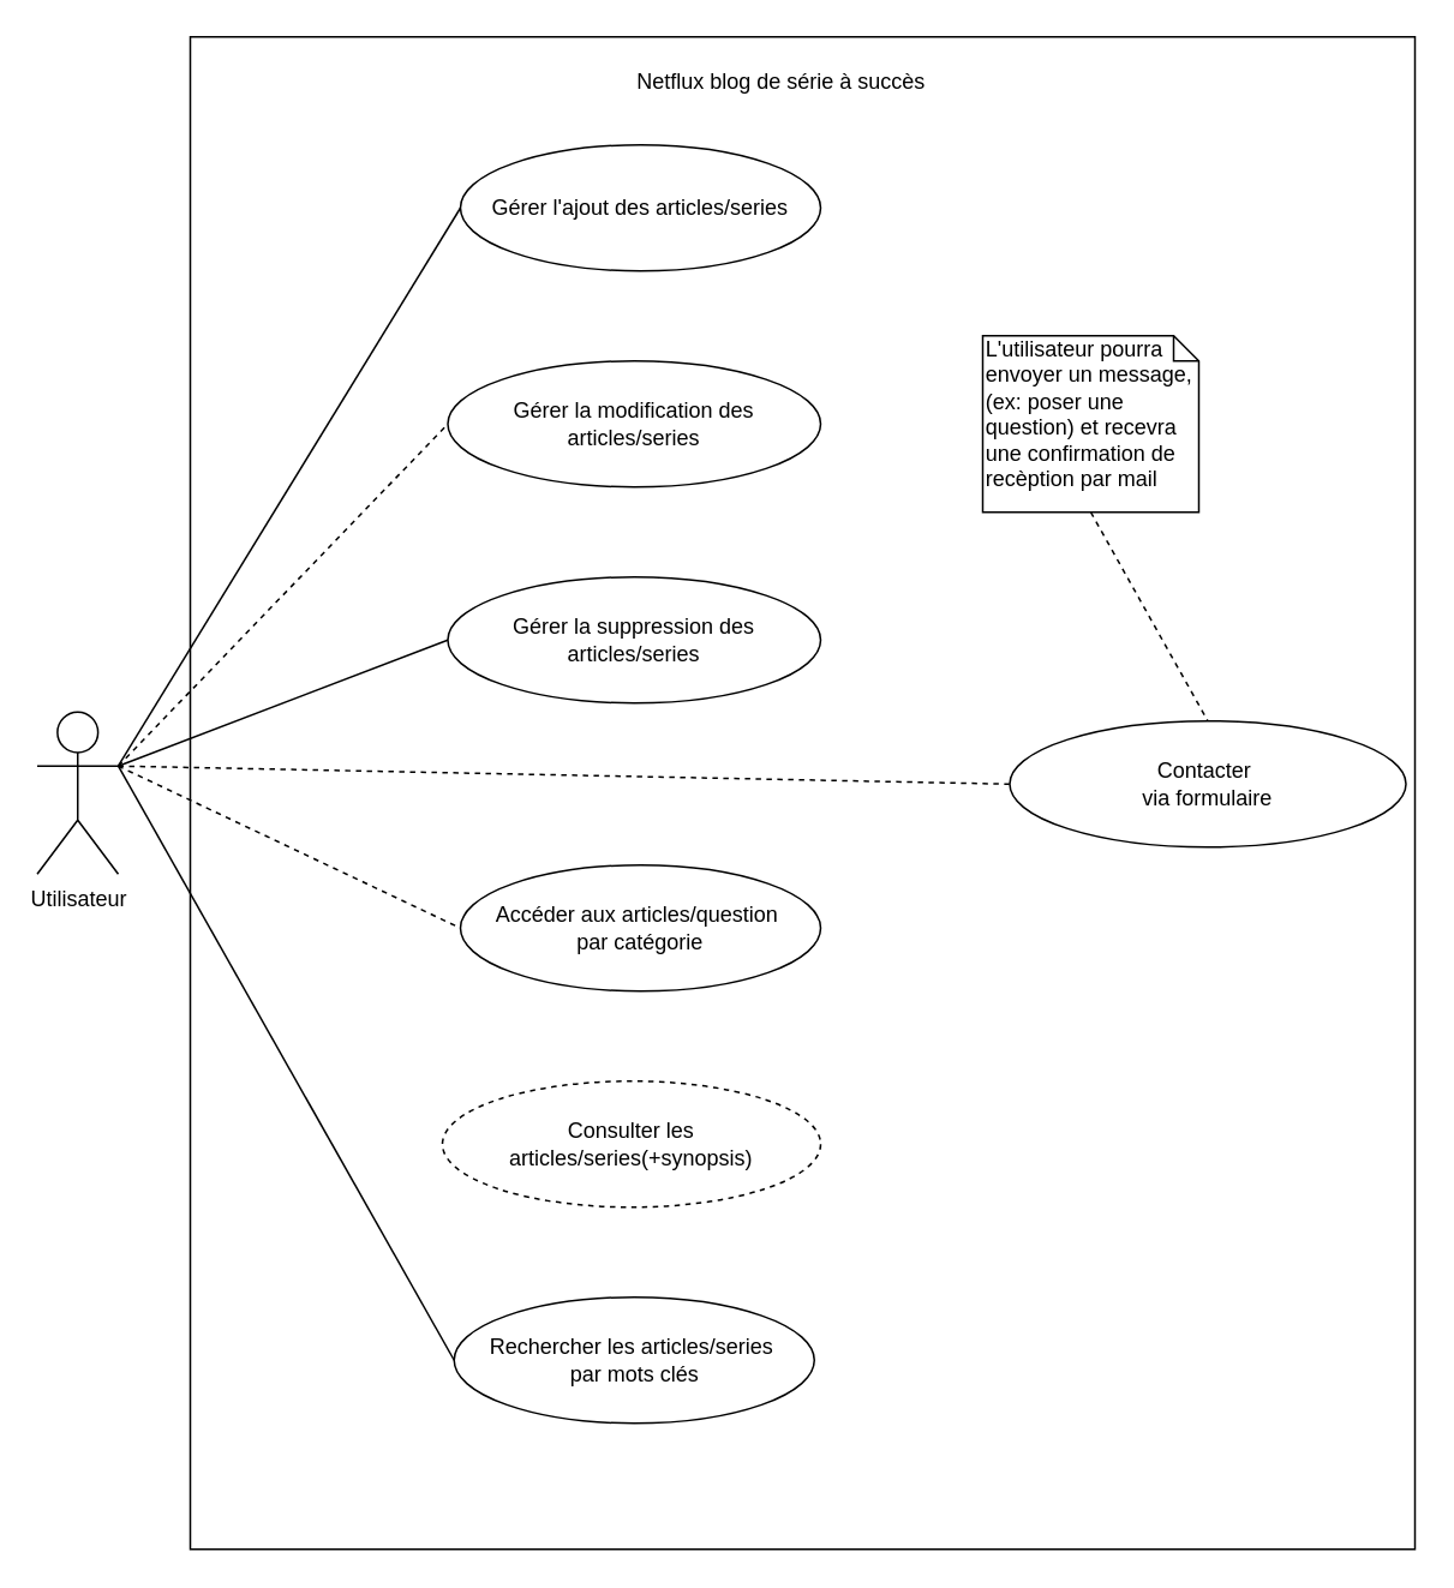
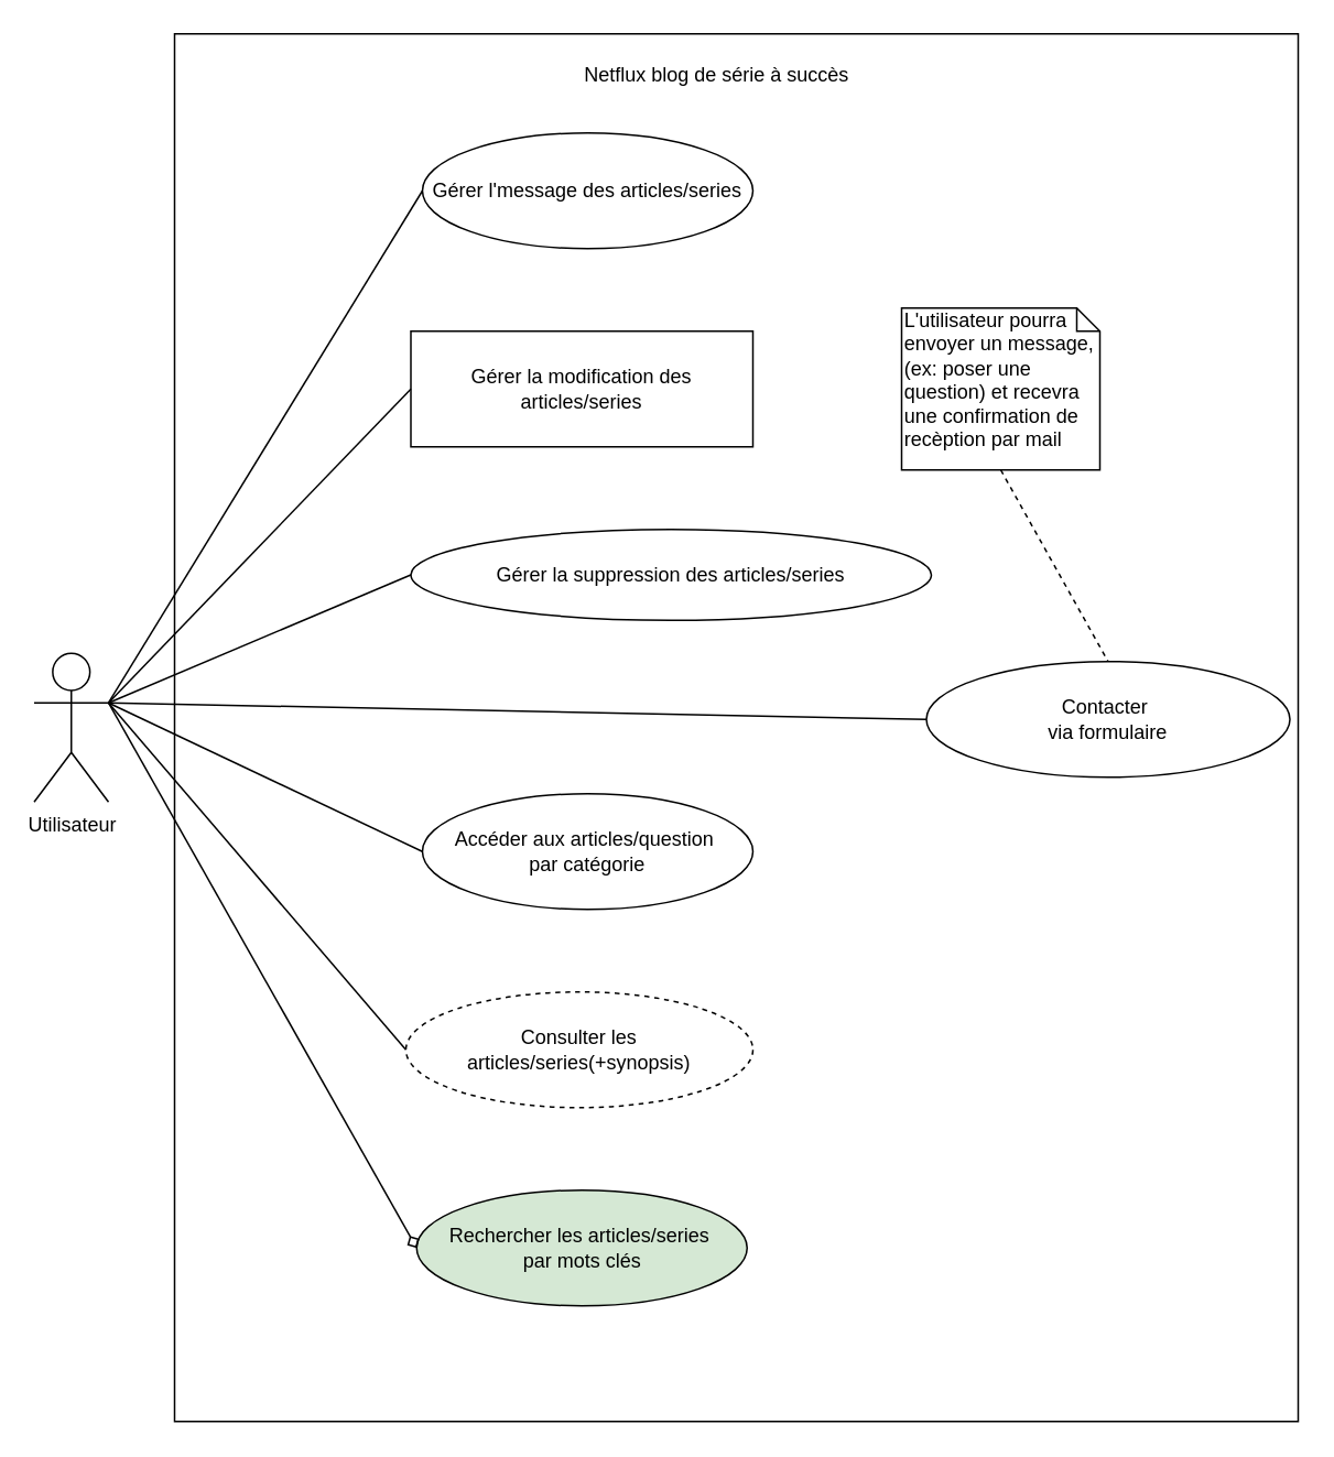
  <mxCell id="0" />
  <mxCell id="1" parent="0" />
  <mxCell id="2" value="Utilisateur" style="shape=umlActor;verticalLabelPosition=bottom;labelBackgroundColor=#ffffff;verticalAlign=top;html=1;outlineConnect=0;" parent="1" vertex="1"><mxGeometry x="20" y="395" width="45" height="90" as="geometry" /></mxCell>
  <mxCell id="3" value="" style="rounded=0;whiteSpace=wrap;html=1;" parent="1" vertex="1"><mxGeometry x="105" y="20" width="680" height="840" as="geometry" /></mxCell>
- <mxCell id="4" value="Gérer l'ajout des articles/series" style="ellipse;whiteSpace=wrap;html=1;" parent="1" vertex="1"><mxGeometry x="255" y="80" width="200" height="70" as="geometry" /></mxCell>
- <mxCell id="5" value="Rechercher les articles/series&amp;nbsp;&lt;br&gt;par mots clés" style="ellipse;whiteSpace=wrap;html=1;" parent="1" vertex="1"><mxGeometry x="251.5" y="720" width="200" height="70" as="geometry" /></mxCell>
+ <mxCell id="4" value="Gérer l'message des articles/series" style="ellipse;whiteSpace=wrap;html=1;" parent="1" vertex="1"><mxGeometry x="255" y="80" width="200" height="70" as="geometry" /></mxCell>
+ <mxCell id="5" value="Rechercher les articles/series&amp;nbsp;&lt;br&gt;par mots clés" style="ellipse;whiteSpace=wrap;html=1;fillColor=#d5e8d4;" parent="1" vertex="1"><mxGeometry x="251.5" y="720" width="200" height="70" as="geometry" /></mxCell>
  <mxCell id="6" value="Accéder aux articles/question&amp;nbsp;&lt;br&gt;par catégorie&lt;br&gt;" style="ellipse;whiteSpace=wrap;html=1;" parent="1" vertex="1"><mxGeometry x="255" y="480" width="200" height="70" as="geometry" /></mxCell>
  <mxCell id="7" value="&lt;br&gt;Consulter les articles/series(+synopsis)&lt;br&gt;&lt;br&gt;" style="ellipse;whiteSpace=wrap;html=1;dashed=1;" parent="1" vertex="1"><mxGeometry x="245" y="600" width="210" height="70" as="geometry" /></mxCell>
- <mxCell id="8" value="Gérer la modification des articles/series" style="ellipse;whiteSpace=wrap;html=1;" parent="1" vertex="1"><mxGeometry x="248" y="200" width="207" height="70" as="geometry" /></mxCell>
- <mxCell id="9" value="Gérer la suppression des articles/series" style="ellipse;whiteSpace=wrap;html=1;" parent="1" vertex="1"><mxGeometry x="248" y="320" width="207" height="70" as="geometry" /></mxCell>
+ <mxCell id="8" value="Gérer la modification des articles/series" style="whiteSpace=wrap;html=1;rounded=0;" parent="1" vertex="1"><mxGeometry x="248" y="200" width="207" height="70" as="geometry" /></mxCell>
+ <mxCell id="9" value="Gérer la suppression des articles/series" style="ellipse;whiteSpace=wrap;html=1;" parent="1" vertex="1"><mxGeometry x="248" y="320" width="315" height="55" as="geometry" /></mxCell>
  <mxCell id="10" style="rounded=0;orthogonalLoop=1;jettySize=auto;html=1;exitX=1;exitY=0.333;exitDx=0;exitDy=0;exitPerimeter=0;endArrow=none;endFill=0;entryX=0;entryY=0.5;entryDx=0;entryDy=0;" parent="1" source="2" target="4" edge="1"><mxGeometry relative="1" as="geometry" /></mxCell>
- <mxCell id="11" style="edgeStyle=none;rounded=0;orthogonalLoop=1;jettySize=auto;html=1;exitX=1;exitY=0.333;exitDx=0;exitDy=0;exitPerimeter=0;entryX=0;entryY=0.5;entryDx=0;entryDy=0;endArrow=none;endFill=0;dashed=1;" parent="1" source="2" target="8" edge="1"><mxGeometry relative="1" as="geometry" /></mxCell>
+ <mxCell id="11" style="edgeStyle=none;rounded=0;orthogonalLoop=1;jettySize=auto;html=1;exitX=1;exitY=0.333;exitDx=0;exitDy=0;exitPerimeter=0;entryX=0;entryY=0.5;entryDx=0;entryDy=0;endArrow=none;endFill=0;" parent="1" source="2" target="8" edge="1"><mxGeometry relative="1" as="geometry" /></mxCell>
  <mxCell id="12" style="edgeStyle=none;rounded=0;orthogonalLoop=1;jettySize=auto;html=1;exitX=1;exitY=0.333;exitDx=0;exitDy=0;exitPerimeter=0;entryX=0;entryY=0.5;entryDx=0;entryDy=0;endArrow=none;endFill=0;" parent="1" source="2" target="9" edge="1"><mxGeometry relative="1" as="geometry" /></mxCell>
- <mxCell id="13" style="edgeStyle=none;rounded=0;orthogonalLoop=1;jettySize=auto;html=1;exitX=1;exitY=0.333;exitDx=0;exitDy=0;exitPerimeter=0;entryX=0;entryY=0.5;entryDx=0;entryDy=0;endArrow=none;endFill=0;dashed=1;" parent="1" source="2" target="6" edge="1"><mxGeometry relative="1" as="geometry" /></mxCell>
- <mxCell id="15" style="edgeStyle=none;rounded=0;orthogonalLoop=1;jettySize=auto;html=1;exitX=1;exitY=0.333;exitDx=0;exitDy=0;exitPerimeter=0;entryX=0;entryY=0.5;entryDx=0;entryDy=0;endArrow=none;endFill=0;" parent="1" source="2" target="5" edge="1"><mxGeometry relative="1" as="geometry" /></mxCell>
+ <mxCell id="13" style="edgeStyle=none;rounded=0;orthogonalLoop=1;jettySize=auto;html=1;exitX=1;exitY=0.333;exitDx=0;exitDy=0;exitPerimeter=0;entryX=0;entryY=0.5;entryDx=0;entryDy=0;endArrow=none;endFill=0;" parent="1" source="2" target="6" edge="1"><mxGeometry relative="1" as="geometry" /></mxCell>
+ <mxCell id="14" style="edgeStyle=none;rounded=0;orthogonalLoop=1;jettySize=auto;html=1;exitX=1;exitY=0.333;exitDx=0;exitDy=0;exitPerimeter=0;entryX=0;entryY=0.5;entryDx=0;entryDy=0;endArrow=none;endFill=0;" parent="1" source="2" target="7" edge="1"><mxGeometry relative="1" as="geometry" /></mxCell>
+ <mxCell id="15" style="edgeStyle=none;rounded=0;orthogonalLoop=1;jettySize=auto;html=1;exitX=1;exitY=0.333;exitDx=0;exitDy=0;exitPerimeter=0;entryX=0;entryY=0.5;entryDx=0;entryDy=0;endArrow=diamond;endFill=0;" parent="1" source="2" target="5" edge="1"><mxGeometry relative="1" as="geometry" /></mxCell>
  <mxCell id="16" value="Netflux blog de série à succès&amp;nbsp;" style="text;html=1;strokeColor=none;fillColor=none;align=center;verticalAlign=middle;whiteSpace=wrap;rounded=0;" parent="1" vertex="1"><mxGeometry x="315" y="35" width="240" height="20" as="geometry" /></mxCell>
  <mxCell id="17" value="Contacter&amp;nbsp;&lt;br&gt;via formulaire&lt;br&gt;" style="ellipse;whiteSpace=wrap;html=1;" parent="1" vertex="1"><mxGeometry x="560" y="400" width="220" height="70" as="geometry" /></mxCell>
- <mxCell id="18" style="edgeStyle=none;rounded=0;orthogonalLoop=1;jettySize=auto;html=1;exitX=1;exitY=0.333;exitDx=0;exitDy=0;exitPerimeter=0;entryX=0;entryY=0.5;entryDx=0;entryDy=0;endArrow=none;endFill=0;dashed=1;" parent="1" source="2" target="17" edge="1"><mxGeometry relative="1" as="geometry" /></mxCell>
+ <mxCell id="18" style="edgeStyle=none;rounded=0;orthogonalLoop=1;jettySize=auto;html=1;exitX=1;exitY=0.333;exitDx=0;exitDy=0;exitPerimeter=0;entryX=0;entryY=0.5;entryDx=0;entryDy=0;endArrow=none;endFill=0;" parent="1" source="2" target="17" edge="1"><mxGeometry relative="1" as="geometry" /></mxCell>
  <mxCell id="19" style="edgeStyle=none;rounded=0;orthogonalLoop=1;jettySize=auto;html=1;exitX=0.5;exitY=1;exitDx=0;exitDy=0;exitPerimeter=0;entryX=0.5;entryY=0;entryDx=0;entryDy=0;endArrow=none;endFill=0;dashed=1;" parent="1" source="20" target="17" edge="1"><mxGeometry relative="1" as="geometry" /></mxCell>
  <mxCell id="20" value="L'utilisateur pourra envoyer un message, (ex: poser une question) et recevra une confirmation de recèption par mail&amp;nbsp;" style="shape=note;whiteSpace=wrap;html=1;size=14;verticalAlign=top;align=left;spacingTop=-6;" parent="1" vertex="1"><mxGeometry x="545" y="186" width="120" height="98" as="geometry" /></mxCell>
